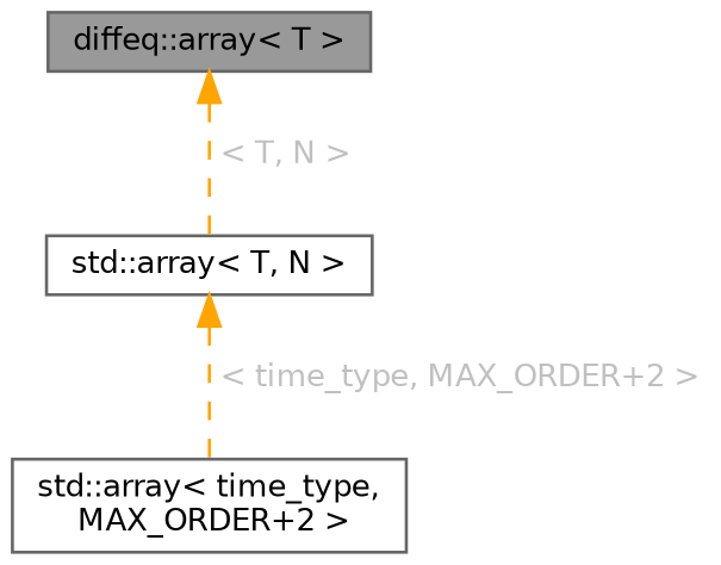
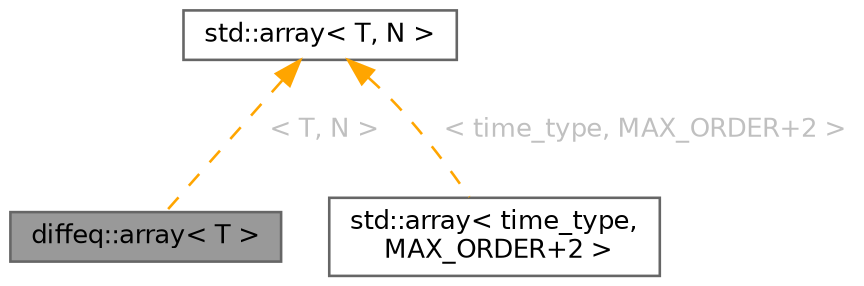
  digraph {
    node [color=gray40 fillcolor=white fontname=Helvetica fontsize=10 shape=box style=filled]
    edge [color=orange dir=back fontcolor=grey fontname=Helvetica fontsize=10 labelfontname=Helvetica labelfontsize=10 style=dashed]
    n1 [fillcolor=grey60 fontcolor=black height=0.2 label="diffeq::array\< T \>" width=0.4]
    n2 [height=0.2 label="std::array\< T, N \>" width=0.4]
    n3 [height=0.2 label="std::array\< time_type,\l MAX_ORDER+2 \>" width=0.4]
-   n1 -> n2 [label=<<TABLE CELLBORDER="0" BORDER="0"><TR><TD VALIGN="top" ALIGN="LEFT" CELLPADDING="1" CELLSPACING="0">&lt; T, N &gt;</TD></TR> </TABLE>>]
+   n2 -> n1 [label=<<TABLE CELLBORDER="0" BORDER="0"><TR><TD VALIGN="top" ALIGN="LEFT" CELLPADDING="1" CELLSPACING="0">&lt; T, N &gt;</TD></TR> </TABLE>>]
    n2 -> n3 [label=<<TABLE CELLBORDER="0" BORDER="0"><TR><TD VALIGN="top" ALIGN="LEFT" CELLPADDING="1" CELLSPACING="0">&lt; time_type, MAX_ORDER+2 &gt;</TD></TR> </TABLE>>]
  }
